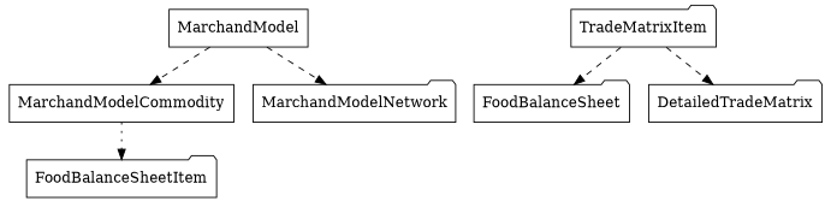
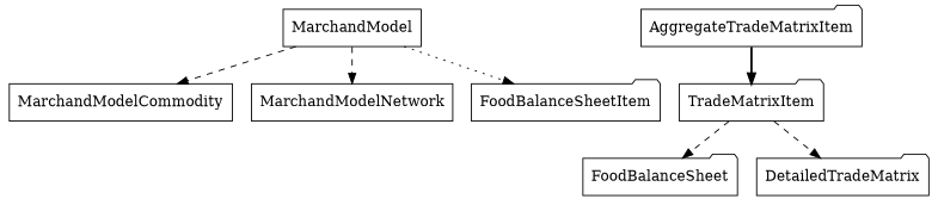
  digraph {
    node [shape=folder]
    edge [style=dashed]
    MarchandModel [shape=box]
    MarchandModelCommodity [shape=box]
-   MarchandModelNetwork
+   MarchandModelNetwork [shape=box]
    FoodBalanceSheetItem
+   AggregateTradeMatrixItem
    TradeMatrixItem
    FoodBalanceSheet
    DetailedTradeMatrix
    MarchandModel -> MarchandModelCommodity
    MarchandModel -> MarchandModelNetwork
-   MarchandModelCommodity -> FoodBalanceSheetItem [style=dotted]
+   MarchandModel -> FoodBalanceSheetItem [style=dotted]
+   AggregateTradeMatrixItem -> TradeMatrixItem [style=bold]
    TradeMatrixItem -> FoodBalanceSheet
    TradeMatrixItem -> DetailedTradeMatrix
  }
